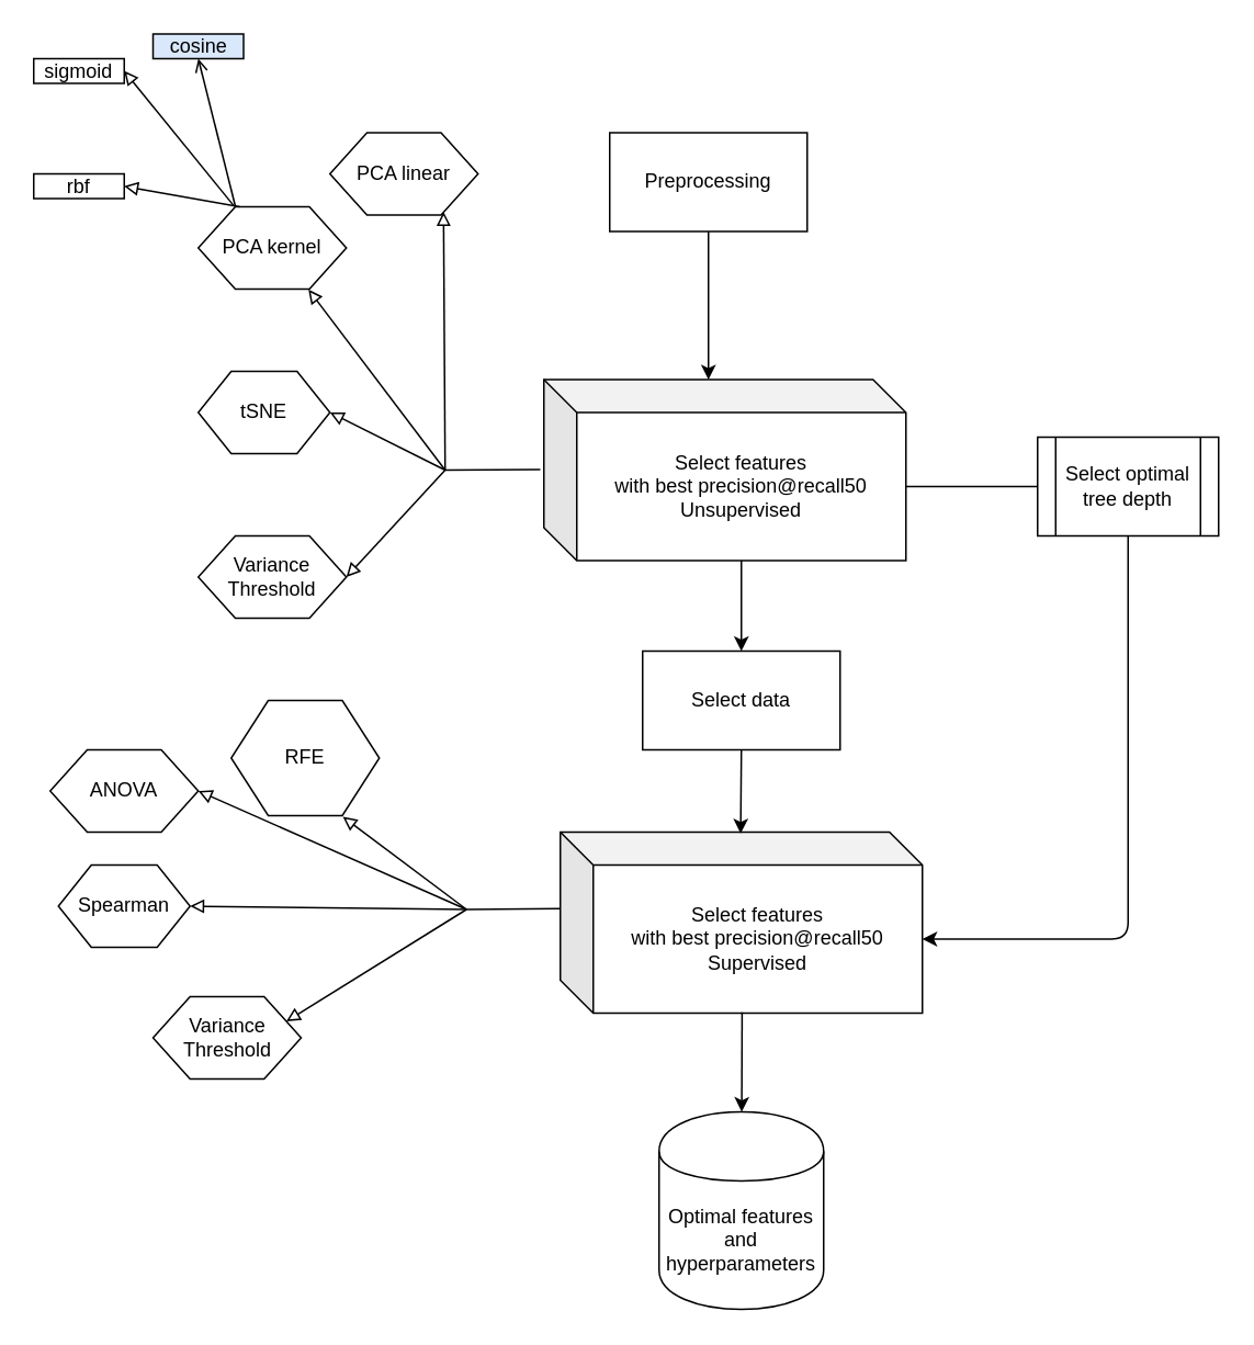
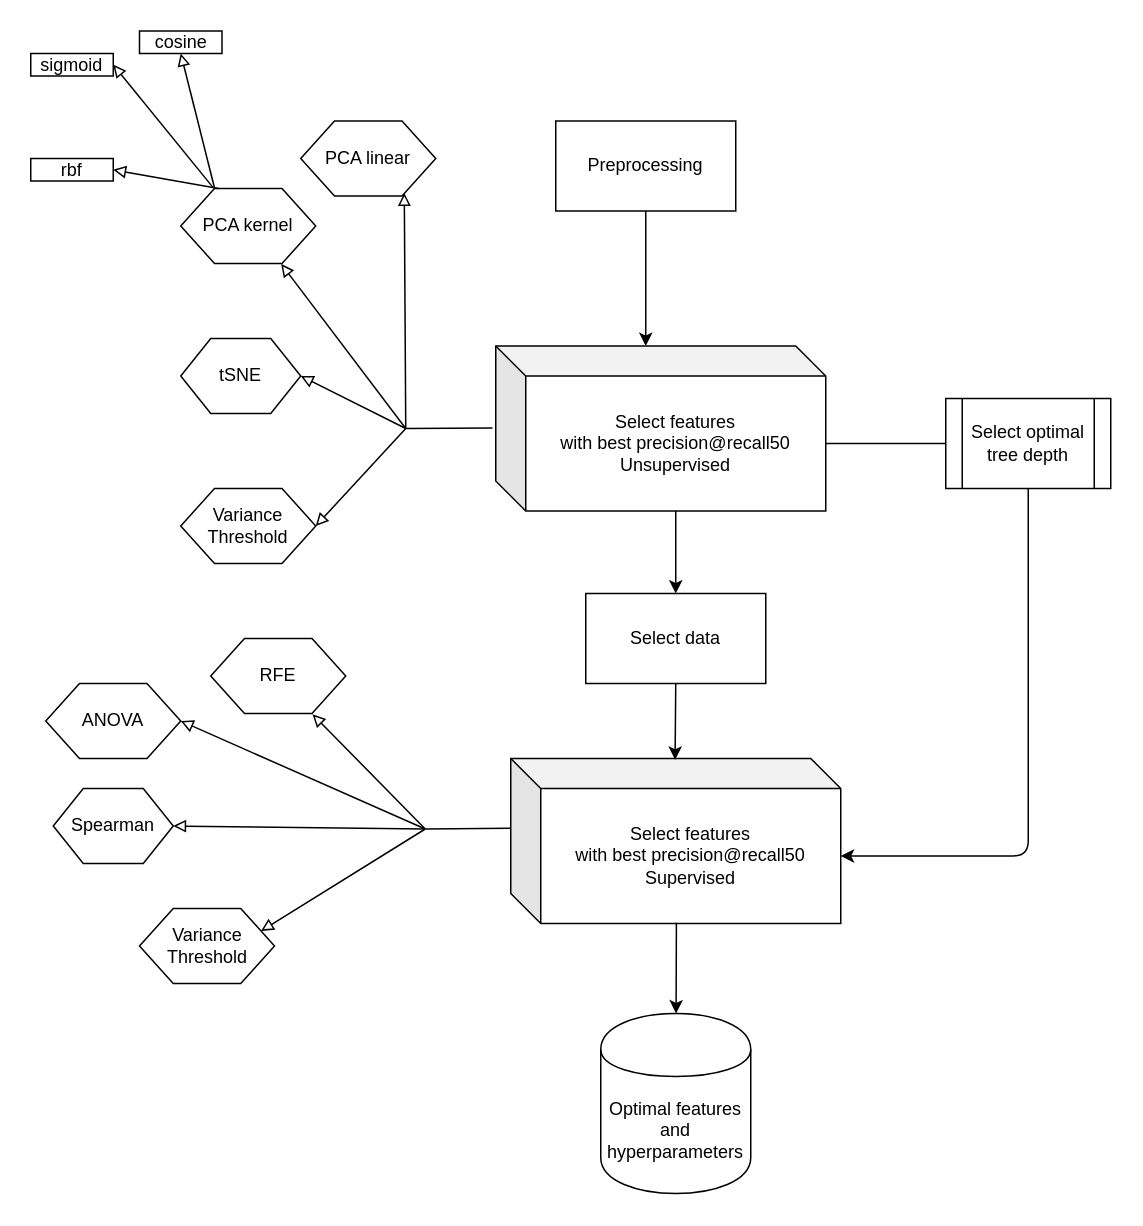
  <mxCell id="0" />
  <mxCell id="1" parent="0" />
  <mxCell id="2" value="Preprocessing" style="rounded=0;whiteSpace=wrap;html=1;" vertex="1" parent="1"><mxGeometry x="370" y="80" width="120" height="60" as="geometry" /></mxCell>
  <mxCell id="3" value="Select features&lt;br&gt;with best precision@recall50&lt;br&gt;Unsupervised" style="shape=cube;whiteSpace=wrap;html=1;boundedLbl=1;backgroundOutline=1;darkOpacity=0.05;darkOpacity2=0.1;" vertex="1" parent="1"><mxGeometry x="330" y="230" width="220" height="110" as="geometry" /></mxCell>
  <mxCell id="4" value="PCA linear" style="shape=hexagon;perimeter=hexagonPerimeter2;whiteSpace=wrap;html=1;" vertex="1" parent="1"><mxGeometry x="200" y="80" width="90" height="50" as="geometry" /></mxCell>
  <mxCell id="5" value="tSNE" style="shape=hexagon;perimeter=hexagonPerimeter2;whiteSpace=wrap;html=1;" vertex="1" parent="1"><mxGeometry x="120" y="225" width="80" height="50" as="geometry" /></mxCell>
  <mxCell id="6" value="PCA kernel" style="shape=hexagon;perimeter=hexagonPerimeter2;whiteSpace=wrap;html=1;" vertex="1" parent="1"><mxGeometry x="120" y="125" width="90" height="50" as="geometry" /></mxCell>
  <mxCell id="7" value="Variance Threshold" style="shape=hexagon;perimeter=hexagonPerimeter2;whiteSpace=wrap;html=1;" vertex="1" parent="1"><mxGeometry x="120" y="325" width="90" height="50" as="geometry" /></mxCell>
  <mxCell id="8" value="" style="endArrow=none;html=1;entryX=-0.01;entryY=0.497;entryDx=0;entryDy=0;entryPerimeter=0;endFill=0;" edge="1" parent="1" target="3"><mxGeometry width="50" height="50" relative="1" as="geometry"><mxPoint x="270" y="285" as="sourcePoint" /><mxPoint x="320" y="315" as="targetPoint" /></mxGeometry></mxCell>
  <mxCell id="9" value="" style="endArrow=none;html=1;exitX=1;exitY=0.5;exitDx=0;exitDy=0;endFill=0;startArrow=block;startFill=0;" edge="1" parent="1" source="7"><mxGeometry width="50" height="50" relative="1" as="geometry"><mxPoint x="270" y="365" as="sourcePoint" /><mxPoint x="270" y="285" as="targetPoint" /></mxGeometry></mxCell>
  <mxCell id="10" value="" style="endArrow=none;html=1;exitX=1;exitY=0.5;exitDx=0;exitDy=0;startArrow=block;startFill=0;" edge="1" parent="1" source="5"><mxGeometry width="50" height="50" relative="1" as="geometry"><mxPoint x="230" y="275" as="sourcePoint" /><mxPoint x="270" y="285" as="targetPoint" /></mxGeometry></mxCell>
  <mxCell id="11" value="" style="endArrow=block;html=1;entryX=0.744;entryY=1.006;entryDx=0;entryDy=0;startArrow=none;startFill=0;endFill=0;entryPerimeter=0;" edge="1" parent="1" target="6"><mxGeometry width="50" height="50" relative="1" as="geometry"><mxPoint x="270" y="285" as="sourcePoint" /><mxPoint x="320" y="195" as="targetPoint" /></mxGeometry></mxCell>
  <mxCell id="12" value="" style="endArrow=block;html=1;startArrow=none;startFill=0;endFill=0;entryX=0.767;entryY=0.961;entryDx=0;entryDy=0;entryPerimeter=0;" edge="1" parent="1" target="4"><mxGeometry width="50" height="50" relative="1" as="geometry"><mxPoint x="270" y="285" as="sourcePoint" /><mxPoint x="280" y="133" as="targetPoint" /></mxGeometry></mxCell>
  <mxCell id="13" value="Select optimal tree depth" style="shape=process;whiteSpace=wrap;html=1;backgroundOutline=1;" vertex="1" parent="1"><mxGeometry x="630" y="265" width="110" height="60" as="geometry" /></mxCell>
  <mxCell id="14" value="" style="endArrow=none;html=1;exitX=0;exitY=0;exitDx=220;exitDy=65;exitPerimeter=0;entryX=0;entryY=0.5;entryDx=0;entryDy=0;" edge="1" parent="1" source="3" target="13"><mxGeometry width="50" height="50" relative="1" as="geometry"><mxPoint x="590" y="305" as="sourcePoint" /><mxPoint x="640" y="255" as="targetPoint" /></mxGeometry></mxCell>
  <mxCell id="15" value="" style="endArrow=classic;html=1;exitX=0.5;exitY=1;exitDx=0;exitDy=0;entryX=0;entryY=0;entryDx=100;entryDy=0;entryPerimeter=0;" edge="1" parent="1" source="2" target="3"><mxGeometry width="50" height="50" relative="1" as="geometry"><mxPoint x="430" y="215" as="sourcePoint" /><mxPoint x="480" y="165" as="targetPoint" /></mxGeometry></mxCell>
  <mxCell id="16" value="Select data" style="rounded=0;whiteSpace=wrap;html=1;" vertex="1" parent="1"><mxGeometry x="390" y="395" width="120" height="60" as="geometry" /></mxCell>
  <mxCell id="17" value="" style="endArrow=classic;html=1;entryX=0.5;entryY=0;entryDx=0;entryDy=0;exitX=0;exitY=0;exitDx=120;exitDy=110;exitPerimeter=0;" edge="1" parent="1" source="3" target="16"><mxGeometry width="50" height="50" relative="1" as="geometry"><mxPoint x="450" y="365" as="sourcePoint" /><mxPoint x="500" y="345" as="targetPoint" /></mxGeometry></mxCell>
  <mxCell id="18" value="Select features&lt;br&gt;with best precision@recall50&lt;br&gt;Supervised" style="shape=cube;whiteSpace=wrap;html=1;boundedLbl=1;backgroundOutline=1;darkOpacity=0.05;darkOpacity2=0.1;" vertex="1" parent="1"><mxGeometry x="340" y="505" width="220" height="110" as="geometry" /></mxCell>
  <mxCell id="19" value="" style="endArrow=classic;html=1;exitX=0.5;exitY=1;exitDx=0;exitDy=0;entryX=0.498;entryY=0.008;entryDx=0;entryDy=0;entryPerimeter=0;" edge="1" parent="1" source="16" target="18"><mxGeometry width="50" height="50" relative="1" as="geometry"><mxPoint x="430" y="515" as="sourcePoint" /><mxPoint x="480" y="465" as="targetPoint" /></mxGeometry></mxCell>
  <mxCell id="20" value="" style="endArrow=classic;html=1;exitX=0.5;exitY=1;exitDx=0;exitDy=0;entryX=0;entryY=0;entryDx=220;entryDy=65;entryPerimeter=0;" edge="1" parent="1" source="13" target="18"><mxGeometry width="50" height="50" relative="1" as="geometry"><mxPoint x="690" y="455" as="sourcePoint" /><mxPoint x="680" y="535" as="targetPoint" /><Array as="points"><mxPoint x="685" y="570" /></Array></mxGeometry></mxCell>
  <mxCell id="21" value="Spearman" style="shape=hexagon;perimeter=hexagonPerimeter2;whiteSpace=wrap;html=1;" vertex="1" parent="1"><mxGeometry x="35" y="525" width="80" height="50" as="geometry" /></mxCell>
  <mxCell id="22" value="ANOVA" style="shape=hexagon;perimeter=hexagonPerimeter2;whiteSpace=wrap;html=1;" vertex="1" parent="1"><mxGeometry x="30" y="455" width="90" height="50" as="geometry" /></mxCell>
  <mxCell id="23" value="Variance Threshold" style="shape=hexagon;perimeter=hexagonPerimeter2;whiteSpace=wrap;html=1;" vertex="1" parent="1"><mxGeometry x="92.5" y="605" width="90" height="50" as="geometry" /></mxCell>
- <mxCell id="24" value="RFE" style="shape=hexagon;perimeter=hexagonPerimeter2;whiteSpace=wrap;html=1;" vertex="1" parent="1"><mxGeometry x="140" y="425" width="90" height="70" as="geometry" /></mxCell>
- <mxCell id="25" value="cosine" style="rounded=0;whiteSpace=wrap;html=1;fillColor=#dae8fc;" vertex="1" parent="1"><mxGeometry x="92.5" y="20" width="55" height="15" as="geometry" /></mxCell>
+ <mxCell id="24" value="RFE" style="shape=hexagon;perimeter=hexagonPerimeter2;whiteSpace=wrap;html=1;" vertex="1" parent="1"><mxGeometry x="140" y="425" width="90" height="50" as="geometry" /></mxCell>
+ <mxCell id="25" value="cosine" style="rounded=0;whiteSpace=wrap;html=1;" vertex="1" parent="1"><mxGeometry x="92.5" y="20" width="55" height="15" as="geometry" /></mxCell>
  <mxCell id="26" value="rbf" style="rounded=0;whiteSpace=wrap;html=1;" vertex="1" parent="1"><mxGeometry x="20" y="105" width="55" height="15" as="geometry" /></mxCell>
  <mxCell id="27" value="sigmoid" style="rounded=0;whiteSpace=wrap;html=1;" vertex="1" parent="1"><mxGeometry x="20" y="35" width="55" height="15" as="geometry" /></mxCell>
- <mxCell id="28" value="" style="endArrow=open;html=1;entryX=0.5;entryY=1;entryDx=0;entryDy=0;startArrow=none;startFill=0;endFill=0;exitX=0.252;exitY=0.007;exitDx=0;exitDy=0;exitPerimeter=0;" edge="1" parent="1" source="6" target="25"><mxGeometry width="50" height="50" relative="1" as="geometry"><mxPoint x="220" y="165" as="sourcePoint" /><mxPoint x="136.96" y="55.3" as="targetPoint" /></mxGeometry></mxCell>
+ <mxCell id="28" value="" style="endArrow=block;html=1;entryX=0.5;entryY=1;entryDx=0;entryDy=0;startArrow=none;startFill=0;endFill=0;exitX=0.252;exitY=0.007;exitDx=0;exitDy=0;exitPerimeter=0;" edge="1" parent="1" source="6" target="25"><mxGeometry width="50" height="50" relative="1" as="geometry"><mxPoint x="220" y="165" as="sourcePoint" /><mxPoint x="136.96" y="55.3" as="targetPoint" /></mxGeometry></mxCell>
  <mxCell id="29" value="" style="endArrow=block;html=1;entryX=1;entryY=0.5;entryDx=0;entryDy=0;startArrow=none;startFill=0;endFill=0;exitX=0.24;exitY=-0.012;exitDx=0;exitDy=0;exitPerimeter=0;" edge="1" parent="1" source="6" target="27"><mxGeometry width="50" height="50" relative="1" as="geometry"><mxPoint x="186.25" y="135" as="sourcePoint" /><mxPoint x="143.75" y="45" as="targetPoint" /></mxGeometry></mxCell>
  <mxCell id="30" value="" style="endArrow=block;html=1;entryX=1;entryY=0.5;entryDx=0;entryDy=0;startArrow=none;startFill=0;endFill=0;exitX=0.28;exitY=0.001;exitDx=0;exitDy=0;exitPerimeter=0;" edge="1" parent="1" source="6" target="26"><mxGeometry width="50" height="50" relative="1" as="geometry"><mxPoint x="140" y="125" as="sourcePoint" /><mxPoint x="163.75" y="65" as="targetPoint" /></mxGeometry></mxCell>
  <mxCell id="31" value="" style="endArrow=none;html=1;entryX=-0.001;entryY=0.423;entryDx=0;entryDy=0;entryPerimeter=0;endFill=0;" edge="1" parent="1" target="18"><mxGeometry width="50" height="50" relative="1" as="geometry"><mxPoint x="283" y="552" as="sourcePoint" /><mxPoint x="340.8" y="551.67" as="targetPoint" /></mxGeometry></mxCell>
  <mxCell id="32" value="" style="endArrow=none;html=1;exitX=1;exitY=0.25;exitDx=0;exitDy=0;endFill=0;startArrow=block;startFill=0;" edge="1" parent="1" source="23"><mxGeometry width="50" height="50" relative="1" as="geometry"><mxPoint x="223" y="617" as="sourcePoint" /><mxPoint x="283" y="552" as="targetPoint" /></mxGeometry></mxCell>
  <mxCell id="33" value="" style="endArrow=none;html=1;exitX=1;exitY=0.5;exitDx=0;exitDy=0;startArrow=block;startFill=0;" edge="1" parent="1" source="21"><mxGeometry width="50" height="50" relative="1" as="geometry"><mxPoint x="213" y="517" as="sourcePoint" /><mxPoint x="283" y="552" as="targetPoint" /></mxGeometry></mxCell>
  <mxCell id="34" value="" style="endArrow=block;html=1;entryX=1;entryY=0.5;entryDx=0;entryDy=0;startArrow=none;startFill=0;endFill=0;" edge="1" parent="1" target="22"><mxGeometry width="50" height="50" relative="1" as="geometry"><mxPoint x="283" y="552" as="sourcePoint" /><mxPoint x="199.96" y="442.3" as="targetPoint" /></mxGeometry></mxCell>
  <mxCell id="35" value="" style="endArrow=block;html=1;startArrow=none;startFill=0;endFill=0;entryX=0.754;entryY=1.01;entryDx=0;entryDy=0;entryPerimeter=0;" edge="1" parent="1" target="24"><mxGeometry width="50" height="50" relative="1" as="geometry"><mxPoint x="283" y="552" as="sourcePoint" /><mxPoint x="220" y="474" as="targetPoint" /></mxGeometry></mxCell>
  <mxCell id="36" value="Optimal features&lt;br&gt;and&lt;br&gt;hyperparameters" style="shape=cylinder;whiteSpace=wrap;html=1;boundedLbl=1;backgroundOutline=1;" vertex="1" parent="1"><mxGeometry x="400" y="675" width="100" height="120" as="geometry" /></mxCell>
  <mxCell id="37" value="" style="endArrow=classic;html=1;exitX=0.502;exitY=0.995;exitDx=0;exitDy=0;exitPerimeter=0;" edge="1" parent="1" source="18" target="36"><mxGeometry width="50" height="50" relative="1" as="geometry"><mxPoint x="460" y="616" as="sourcePoint" /><mxPoint x="570" y="645" as="targetPoint" /></mxGeometry></mxCell>
